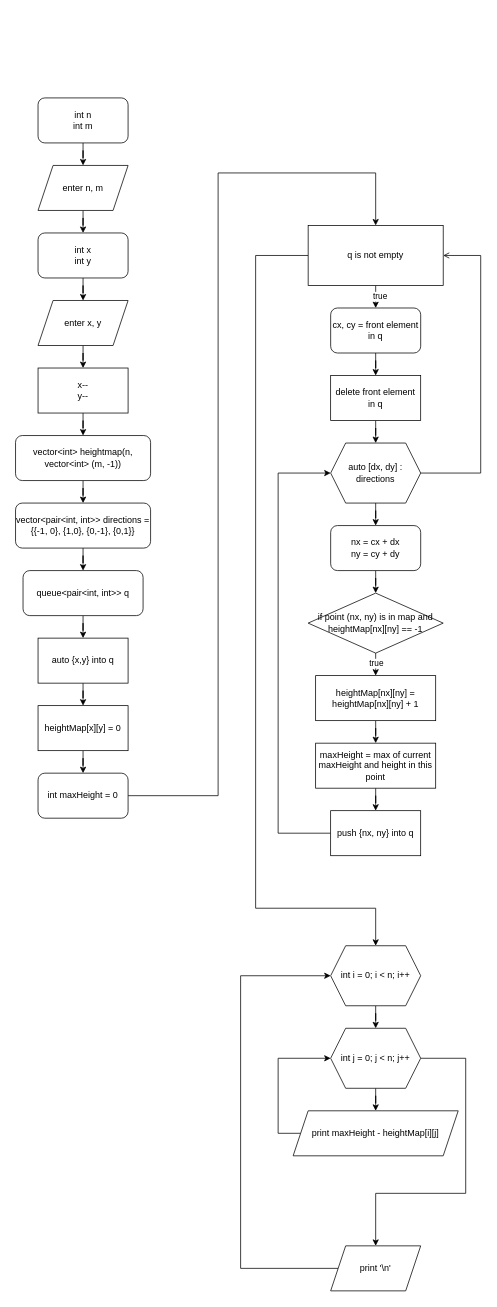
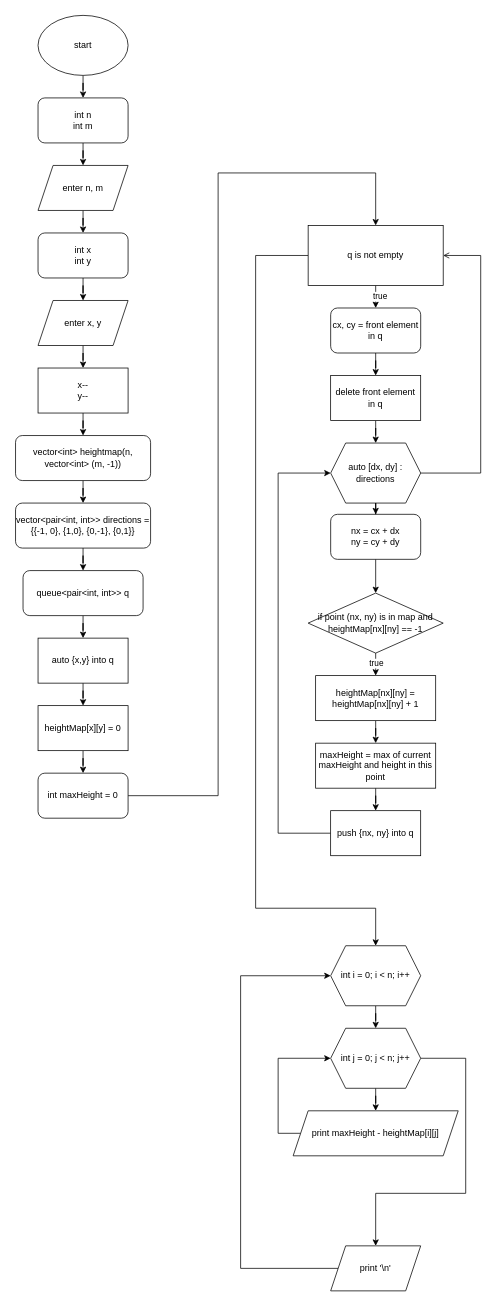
  <mxCell id="0" />
  <mxCell id="1" parent="0" />
+ <mxCell id="2" value="" style="edgeStyle=orthogonalEdgeStyle;rounded=0;orthogonalLoop=1;jettySize=auto;html=1;" edge="1" parent="1" source="3" target="5"><mxGeometry relative="1" as="geometry" /></mxCell>
+ <mxCell id="3" value="start" style="ellipse;whiteSpace=wrap;html=1;" vertex="1" parent="1"><mxGeometry x="50" y="20" width="120" height="80" as="geometry" /></mxCell>
  <mxCell id="4" value="" style="edgeStyle=orthogonalEdgeStyle;rounded=0;orthogonalLoop=1;jettySize=auto;html=1;" edge="1" parent="1" source="5" target="7"><mxGeometry relative="1" as="geometry" /></mxCell>
  <mxCell id="5" value="int n&lt;div&gt;int m&lt;/div&gt;" style="rounded=1;whiteSpace=wrap;html=1;" vertex="1" parent="1"><mxGeometry x="50" y="130" width="120" height="60" as="geometry" /></mxCell>
  <mxCell id="6" value="" style="edgeStyle=orthogonalEdgeStyle;rounded=0;orthogonalLoop=1;jettySize=auto;html=1;" edge="1" parent="1" source="7" target="9"><mxGeometry relative="1" as="geometry" /></mxCell>
  <mxCell id="7" value="enter n, m" style="shape=parallelogram;perimeter=parallelogramPerimeter;whiteSpace=wrap;html=1;fixedSize=1;" vertex="1" parent="1"><mxGeometry x="50" y="220" width="120" height="60" as="geometry" /></mxCell>
  <mxCell id="8" value="" style="edgeStyle=orthogonalEdgeStyle;rounded=0;orthogonalLoop=1;jettySize=auto;html=1;" edge="1" parent="1" source="9" target="11"><mxGeometry relative="1" as="geometry" /></mxCell>
  <mxCell id="9" value="int x&lt;div&gt;int y&lt;/div&gt;" style="rounded=1;whiteSpace=wrap;html=1;" vertex="1" parent="1"><mxGeometry x="50" y="310" width="120" height="60" as="geometry" /></mxCell>
  <mxCell id="10" value="" style="edgeStyle=orthogonalEdgeStyle;rounded=0;orthogonalLoop=1;jettySize=auto;html=1;" edge="1" parent="1" source="11" target="13"><mxGeometry relative="1" as="geometry" /></mxCell>
  <mxCell id="11" value="enter x, y" style="shape=parallelogram;perimeter=parallelogramPerimeter;whiteSpace=wrap;html=1;fixedSize=1;" vertex="1" parent="1"><mxGeometry x="50" y="400" width="120" height="60" as="geometry" /></mxCell>
  <mxCell id="12" value="" style="edgeStyle=orthogonalEdgeStyle;rounded=0;orthogonalLoop=1;jettySize=auto;html=1;" edge="1" parent="1" source="13" target="15"><mxGeometry relative="1" as="geometry" /></mxCell>
  <mxCell id="13" value="x--&lt;div&gt;y--&lt;/div&gt;" style="rounded=0;whiteSpace=wrap;html=1;" vertex="1" parent="1"><mxGeometry x="50" y="490" width="120" height="60" as="geometry" /></mxCell>
  <mxCell id="14" value="" style="edgeStyle=orthogonalEdgeStyle;rounded=0;orthogonalLoop=1;jettySize=auto;html=1;" edge="1" parent="1" source="15" target="17"><mxGeometry relative="1" as="geometry" /></mxCell>
  <mxCell id="15" value="vector&amp;lt;int&amp;gt; heightmap(n, vector&amp;lt;int&amp;gt; (m, -1))" style="rounded=1;whiteSpace=wrap;html=1;" vertex="1" parent="1"><mxGeometry x="20" y="580" width="180" height="60" as="geometry" /></mxCell>
  <mxCell id="16" value="" style="edgeStyle=orthogonalEdgeStyle;rounded=0;orthogonalLoop=1;jettySize=auto;html=1;" edge="1" parent="1" source="17" target="19"><mxGeometry relative="1" as="geometry" /></mxCell>
  <mxCell id="17" value="vector&amp;lt;pair&amp;lt;int, int&amp;gt;&amp;gt; directions = {{-1, 0}, {1,0}, {0,-1}, {0,1}}" style="rounded=1;whiteSpace=wrap;html=1;" vertex="1" parent="1"><mxGeometry x="20" y="670" width="180" height="60" as="geometry" /></mxCell>
  <mxCell id="18" value="" style="edgeStyle=orthogonalEdgeStyle;rounded=0;orthogonalLoop=1;jettySize=auto;html=1;" edge="1" parent="1" source="19" target="21"><mxGeometry relative="1" as="geometry" /></mxCell>
  <mxCell id="19" value="queue&amp;lt;pair&amp;lt;int, int&amp;gt;&amp;gt; q" style="rounded=1;whiteSpace=wrap;html=1;" vertex="1" parent="1"><mxGeometry x="30" y="760" width="160" height="60" as="geometry" /></mxCell>
  <mxCell id="20" value="" style="edgeStyle=orthogonalEdgeStyle;rounded=0;orthogonalLoop=1;jettySize=auto;html=1;" edge="1" parent="1" source="21" target="24"><mxGeometry relative="1" as="geometry" /></mxCell>
  <mxCell id="21" value="auto {x,y} into q" style="rounded=0;whiteSpace=wrap;html=1;" vertex="1" parent="1"><mxGeometry x="50" y="850" width="120" height="60" as="geometry" /></mxCell>
  <mxCell id="22" style="edgeStyle=orthogonalEdgeStyle;rounded=0;orthogonalLoop=1;jettySize=auto;html=1;entryX=0.5;entryY=0;entryDx=0;entryDy=0;exitX=1;exitY=0.5;exitDx=0;exitDy=0;" edge="1" parent="1" source="43" target="28"><mxGeometry relative="1" as="geometry"><Array as="points"><mxPoint x="290" y="1060" /><mxPoint x="290" y="230" /><mxPoint x="500" y="230" /></Array></mxGeometry></mxCell>
  <mxCell id="23" value="" style="edgeStyle=orthogonalEdgeStyle;rounded=0;orthogonalLoop=1;jettySize=auto;html=1;" edge="1" parent="1" source="24" target="43"><mxGeometry relative="1" as="geometry" /></mxCell>
  <mxCell id="24" value="heightMap[x][y] = 0" style="rounded=0;whiteSpace=wrap;html=1;" vertex="1" parent="1"><mxGeometry x="50" y="940" width="120" height="60" as="geometry" /></mxCell>
  <mxCell id="25" value="" style="edgeStyle=orthogonalEdgeStyle;rounded=0;orthogonalLoop=1;jettySize=auto;html=1;" edge="1" parent="1" source="28" target="30"><mxGeometry relative="1" as="geometry" /></mxCell>
  <mxCell id="26" value="true" style="edgeLabel;html=1;align=center;verticalAlign=middle;resizable=0;points=[];" vertex="1" connectable="0" parent="25"><mxGeometry x="0.36" y="5" relative="1" as="geometry"><mxPoint as="offset" /></mxGeometry></mxCell>
  <mxCell id="27" style="edgeStyle=orthogonalEdgeStyle;rounded=0;orthogonalLoop=1;jettySize=auto;html=1;exitX=0;exitY=0.5;exitDx=0;exitDy=0;entryX=0.5;entryY=0;entryDx=0;entryDy=0;" edge="1" parent="1" source="28" target="49"><mxGeometry relative="1" as="geometry"><mxPoint x="330" y="800" as="targetPoint" /><Array as="points"><mxPoint x="340" y="340" /><mxPoint x="340" y="1210" /><mxPoint x="500" y="1210" /></Array></mxGeometry></mxCell>
  <mxCell id="28" value="q is not empty" style="whiteSpace=wrap;html=1;rounded=0;" vertex="1" parent="1"><mxGeometry x="410" y="300" width="180" height="80" as="geometry" /></mxCell>
  <mxCell id="29" value="" style="edgeStyle=orthogonalEdgeStyle;rounded=0;orthogonalLoop=1;jettySize=auto;html=1;" edge="1" parent="1" source="30" target="32"><mxGeometry relative="1" as="geometry" /></mxCell>
  <mxCell id="30" value="cx, cy = front element in q" style="rounded=1;whiteSpace=wrap;html=1;" vertex="1" parent="1"><mxGeometry x="440" y="410" width="120" height="60" as="geometry" /></mxCell>
  <mxCell id="31" value="" style="edgeStyle=orthogonalEdgeStyle;rounded=0;orthogonalLoop=1;jettySize=auto;html=1;" edge="1" parent="1" source="32" target="35"><mxGeometry relative="1" as="geometry" /></mxCell>
  <mxCell id="32" value="delete front element in q" style="rounded=0;whiteSpace=wrap;html=1;" vertex="1" parent="1"><mxGeometry x="440" y="500" width="120" height="60" as="geometry" /></mxCell>
  <mxCell id="33" value="" style="edgeStyle=orthogonalEdgeStyle;rounded=0;orthogonalLoop=1;jettySize=auto;html=1;" edge="1" parent="1" source="35" target="37"><mxGeometry relative="1" as="geometry" /></mxCell>
  <mxCell id="34" style="edgeStyle=orthogonalEdgeStyle;rounded=0;orthogonalLoop=1;jettySize=auto;html=1;entryX=1;entryY=0.5;entryDx=0;entryDy=0;endArrow=open;" edge="1" parent="1" source="35" target="28"><mxGeometry relative="1" as="geometry"><Array as="points"><mxPoint x="640" y="630" /><mxPoint x="640" y="340" /></Array></mxGeometry></mxCell>
  <mxCell id="35" value="auto [dx, dy] : directions" style="shape=hexagon;perimeter=hexagonPerimeter2;whiteSpace=wrap;html=1;fixedSize=1;" vertex="1" parent="1"><mxGeometry x="440" y="590" width="120" height="80" as="geometry" /></mxCell>
  <mxCell id="36" value="" style="edgeStyle=orthogonalEdgeStyle;rounded=0;orthogonalLoop=1;jettySize=auto;html=1;" edge="1" parent="1" source="37" target="40"><mxGeometry relative="1" as="geometry" /></mxCell>
- <mxCell id="37" value="nx = cx + dx&lt;div&gt;ny = cy + dy&lt;/div&gt;" style="rounded=1;whiteSpace=wrap;html=1;" vertex="1" parent="1"><mxGeometry x="440" y="700" width="120" height="60" as="geometry" /></mxCell>
+ <mxCell id="37" value="nx = cx + dx&lt;div&gt;ny = cy + dy&lt;/div&gt;" style="rounded=1;whiteSpace=wrap;html=1;" vertex="1" parent="1"><mxGeometry x="440" y="685" width="120" height="60" as="geometry" /></mxCell>
  <mxCell id="38" value="" style="edgeStyle=orthogonalEdgeStyle;rounded=0;orthogonalLoop=1;jettySize=auto;html=1;" edge="1" parent="1" source="40" target="42"><mxGeometry relative="1" as="geometry" /></mxCell>
  <mxCell id="39" value="true" style="edgeLabel;html=1;align=center;verticalAlign=middle;resizable=0;points=[];" vertex="1" connectable="0" parent="38"><mxGeometry x="0.32" relative="1" as="geometry"><mxPoint as="offset" /></mxGeometry></mxCell>
  <mxCell id="40" value="if point (nx, ny) is in map and heightMap[nx][ny] == -1" style="rhombus;whiteSpace=wrap;html=1;" vertex="1" parent="1"><mxGeometry x="410" y="790" width="180" height="80" as="geometry" /></mxCell>
  <mxCell id="41" value="" style="edgeStyle=orthogonalEdgeStyle;rounded=0;orthogonalLoop=1;jettySize=auto;html=1;" edge="1" parent="1" source="42" target="45"><mxGeometry relative="1" as="geometry" /></mxCell>
  <mxCell id="42" value="heightMap[nx][ny] = heightMap[nx][ny] + 1" style="rounded=0;whiteSpace=wrap;html=1;" vertex="1" parent="1"><mxGeometry x="420" y="900" width="160" height="60" as="geometry" /></mxCell>
  <mxCell id="43" value="int maxHeight = 0" style="rounded=1;whiteSpace=wrap;html=1;" vertex="1" parent="1"><mxGeometry x="50" y="1030" width="120" height="60" as="geometry" /></mxCell>
  <mxCell id="44" value="" style="edgeStyle=orthogonalEdgeStyle;rounded=0;orthogonalLoop=1;jettySize=auto;html=1;" edge="1" parent="1" source="45" target="47"><mxGeometry relative="1" as="geometry" /></mxCell>
  <mxCell id="45" value="maxHeight = max of current maxHeight and height in this point" style="rounded=0;whiteSpace=wrap;html=1;" vertex="1" parent="1"><mxGeometry x="420" y="990" width="160" height="60" as="geometry" /></mxCell>
  <mxCell id="46" style="edgeStyle=orthogonalEdgeStyle;rounded=0;orthogonalLoop=1;jettySize=auto;html=1;entryX=0;entryY=0.5;entryDx=0;entryDy=0;" edge="1" parent="1" source="47" target="35"><mxGeometry relative="1" as="geometry"><Array as="points"><mxPoint x="370" y="1110" /><mxPoint x="370" y="630" /></Array></mxGeometry></mxCell>
  <mxCell id="47" value="push {nx, ny} into q" style="rounded=0;whiteSpace=wrap;html=1;" vertex="1" parent="1"><mxGeometry x="440" y="1080" width="120" height="60" as="geometry" /></mxCell>
  <mxCell id="48" value="" style="edgeStyle=orthogonalEdgeStyle;rounded=0;orthogonalLoop=1;jettySize=auto;html=1;" edge="1" parent="1" source="49" target="52"><mxGeometry relative="1" as="geometry" /></mxCell>
  <mxCell id="49" value="int i = 0; i &amp;lt; n; i++" style="shape=hexagon;perimeter=hexagonPerimeter2;whiteSpace=wrap;html=1;fixedSize=1;" vertex="1" parent="1"><mxGeometry x="440" y="1260" width="120" height="80" as="geometry" /></mxCell>
  <mxCell id="50" value="" style="edgeStyle=orthogonalEdgeStyle;rounded=0;orthogonalLoop=1;jettySize=auto;html=1;" edge="1" parent="1" source="52" target="54"><mxGeometry relative="1" as="geometry" /></mxCell>
  <mxCell id="51" style="edgeStyle=orthogonalEdgeStyle;rounded=0;orthogonalLoop=1;jettySize=auto;html=1;entryX=0.5;entryY=0;entryDx=0;entryDy=0;" edge="1" parent="1" source="52" target="56"><mxGeometry relative="1" as="geometry"><Array as="points"><mxPoint x="620" y="1410" /><mxPoint x="620" y="1590" /><mxPoint x="500" y="1590" /></Array></mxGeometry></mxCell>
  <mxCell id="52" value="int j = 0; j &amp;lt; n; j++" style="shape=hexagon;perimeter=hexagonPerimeter2;whiteSpace=wrap;html=1;fixedSize=1;" vertex="1" parent="1"><mxGeometry x="440" y="1370" width="120" height="80" as="geometry" /></mxCell>
  <mxCell id="53" style="edgeStyle=orthogonalEdgeStyle;rounded=0;orthogonalLoop=1;jettySize=auto;html=1;entryX=0;entryY=0.5;entryDx=0;entryDy=0;" edge="1" parent="1" source="54" target="52"><mxGeometry relative="1" as="geometry"><Array as="points"><mxPoint x="370" y="1510" /><mxPoint x="370" y="1410" /></Array></mxGeometry></mxCell>
  <mxCell id="54" value="print maxHeight - heightMap[i][j]" style="shape=parallelogram;perimeter=parallelogramPerimeter;whiteSpace=wrap;html=1;fixedSize=1;" vertex="1" parent="1"><mxGeometry x="390" y="1480" width="220" height="60" as="geometry" /></mxCell>
  <mxCell id="55" style="edgeStyle=orthogonalEdgeStyle;rounded=0;orthogonalLoop=1;jettySize=auto;html=1;entryX=0;entryY=0.5;entryDx=0;entryDy=0;" edge="1" parent="1" source="56" target="49"><mxGeometry relative="1" as="geometry"><Array as="points"><mxPoint x="320" y="1690" /><mxPoint x="320" y="1300" /></Array></mxGeometry></mxCell>
  <mxCell id="56" value="print '\n'" style="shape=parallelogram;perimeter=parallelogramPerimeter;whiteSpace=wrap;html=1;fixedSize=1;" vertex="1" parent="1"><mxGeometry x="440" y="1660" width="120" height="60" as="geometry" /></mxCell>
